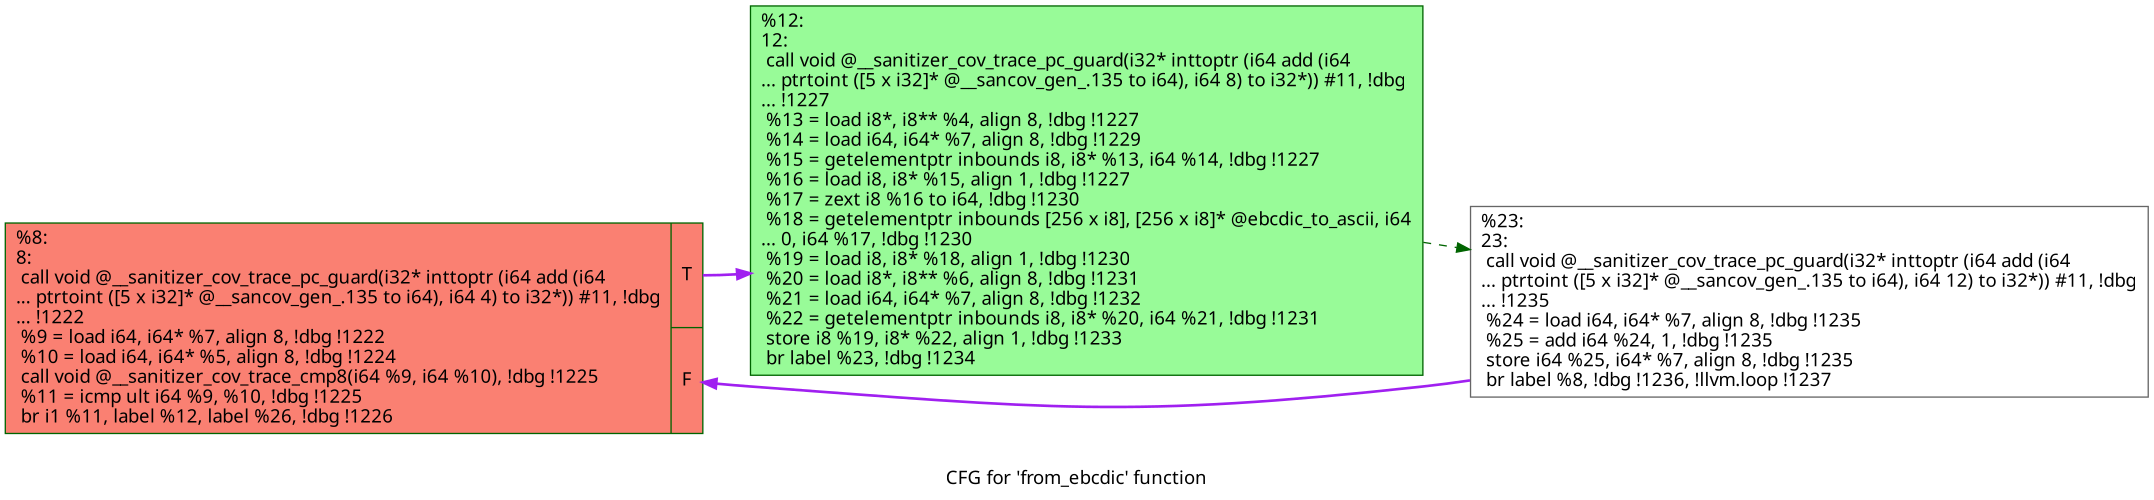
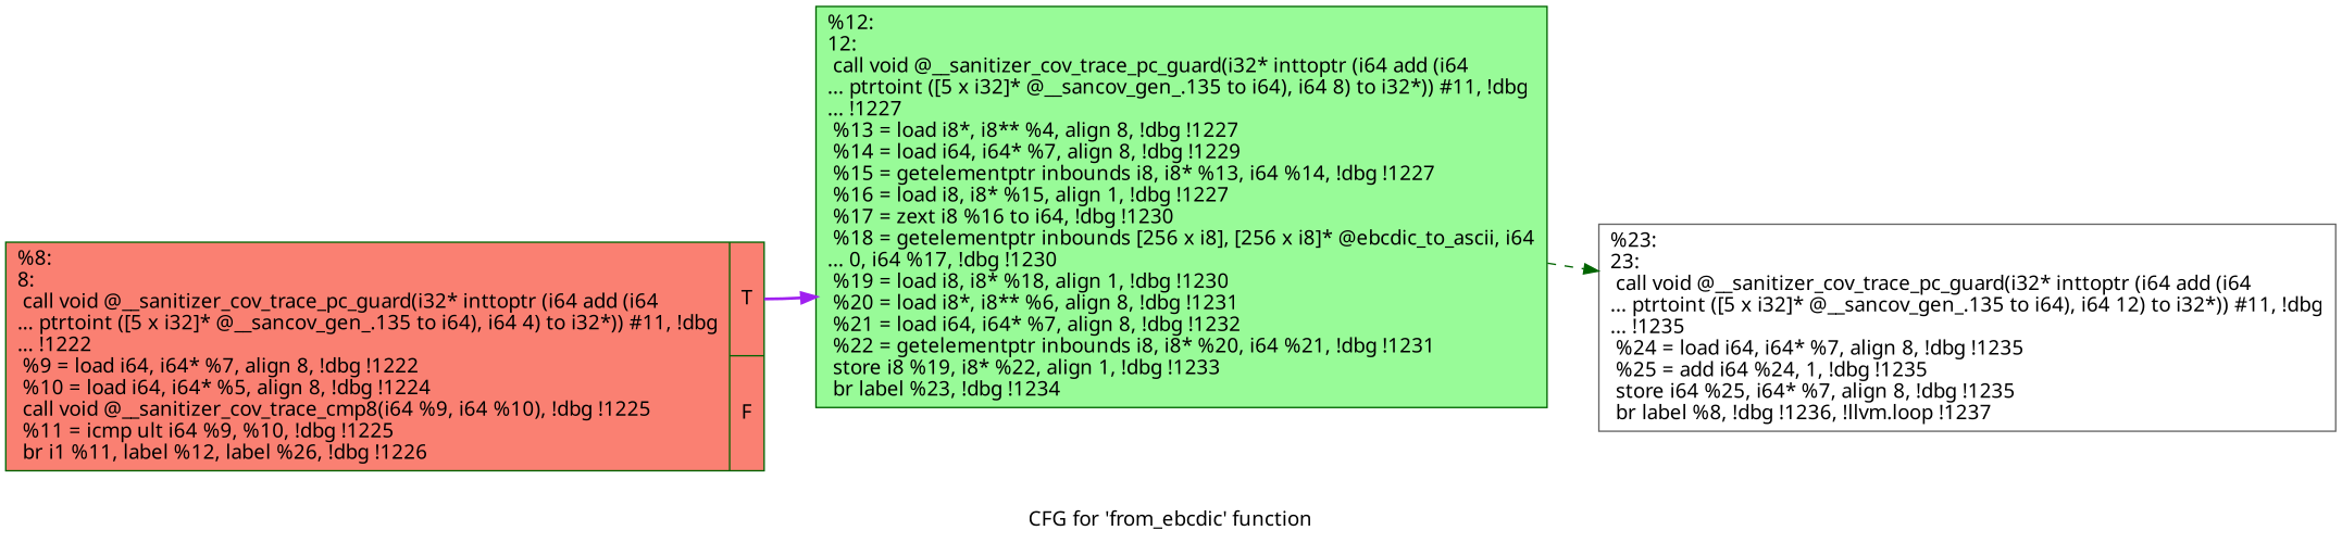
  digraph {
    fontname="Noto Sans"
    label="CFG for 'from_ebcdic' function"
    rankdir=LR
    node [color=darkgreen fontname="Noto Sans" shape=record style=filled]
    edge [color=purple fontname="Noto Sans" style=bold]
    n1 [fillcolor=salmon label="{%8:\l8:                                                \l  call void @__sanitizer_cov_trace_pc_guard(i32* inttoptr (i64 add (i64\l... ptrtoint ([5 x i32]* @__sancov_gen_.135 to i64), i64 4) to i32*)) #11, !dbg\l... !1222\l  %9 = load i64, i64* %7, align 8, !dbg !1222\l  %10 = load i64, i64* %5, align 8, !dbg !1224\l  call void @__sanitizer_cov_trace_cmp8(i64 %9, i64 %10), !dbg !1225\l  %11 = icmp ult i64 %9, %10, !dbg !1225\l  br i1 %11, label %12, label %26, !dbg !1226\l|{<s0>T|<s1>F}}"]
    n2 [fillcolor=palegreen label="{%12:\l12:                                               \l  call void @__sanitizer_cov_trace_pc_guard(i32* inttoptr (i64 add (i64\l... ptrtoint ([5 x i32]* @__sancov_gen_.135 to i64), i64 8) to i32*)) #11, !dbg\l... !1227\l  %13 = load i8*, i8** %4, align 8, !dbg !1227\l  %14 = load i64, i64* %7, align 8, !dbg !1229\l  %15 = getelementptr inbounds i8, i8* %13, i64 %14, !dbg !1227\l  %16 = load i8, i8* %15, align 1, !dbg !1227\l  %17 = zext i8 %16 to i64, !dbg !1230\l  %18 = getelementptr inbounds [256 x i8], [256 x i8]* @ebcdic_to_ascii, i64\l... 0, i64 %17, !dbg !1230\l  %19 = load i8, i8* %18, align 1, !dbg !1230\l  %20 = load i8*, i8** %6, align 8, !dbg !1231\l  %21 = load i64, i64* %7, align 8, !dbg !1232\l  %22 = getelementptr inbounds i8, i8* %20, i64 %21, !dbg !1231\l  store i8 %19, i8* %22, align 1, !dbg !1233\l  br label %23, !dbg !1234\l}"]
    n3 [color=gray40 fillcolor=white label="{%23:\l23:                                               \l  call void @__sanitizer_cov_trace_pc_guard(i32* inttoptr (i64 add (i64\l... ptrtoint ([5 x i32]* @__sancov_gen_.135 to i64), i64 12) to i32*)) #11, !dbg\l... !1235\l  %24 = load i64, i64* %7, align 8, !dbg !1235\l  %25 = add i64 %24, 1, !dbg !1235\l  store i64 %25, i64* %7, align 8, !dbg !1235\l  br label %8, !dbg !1236, !llvm.loop !1237\l}"]
    n1 -> n2 [tailport=s0]
    n2 -> n3 [color=darkgreen style=dashed]
-   n3 -> n1
  }
